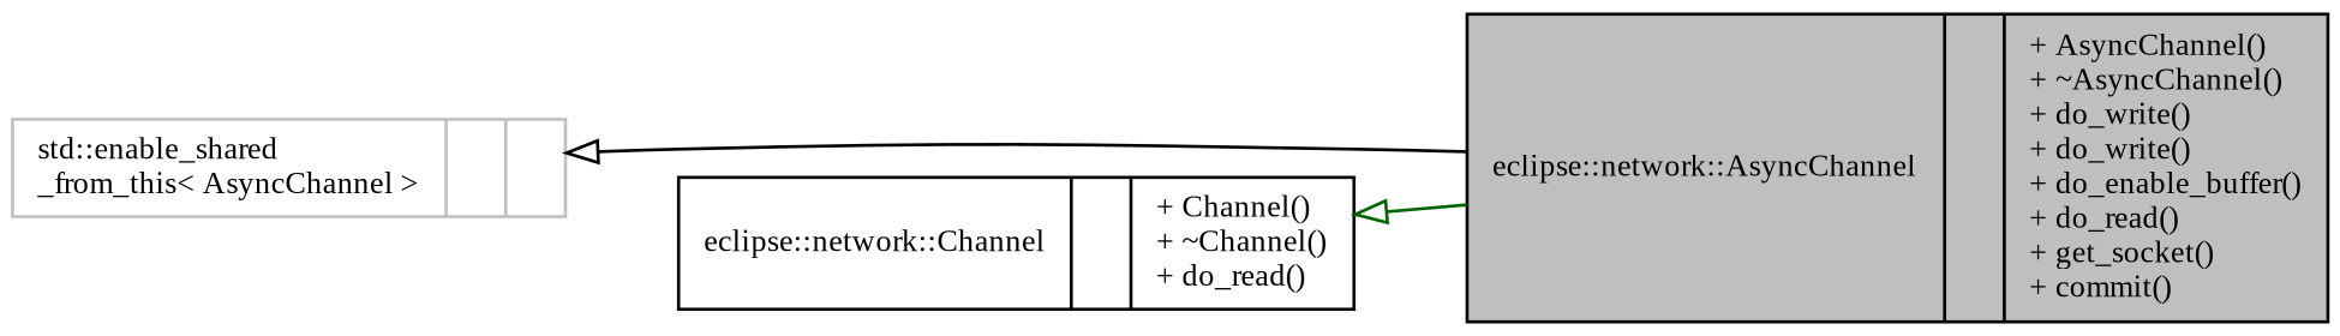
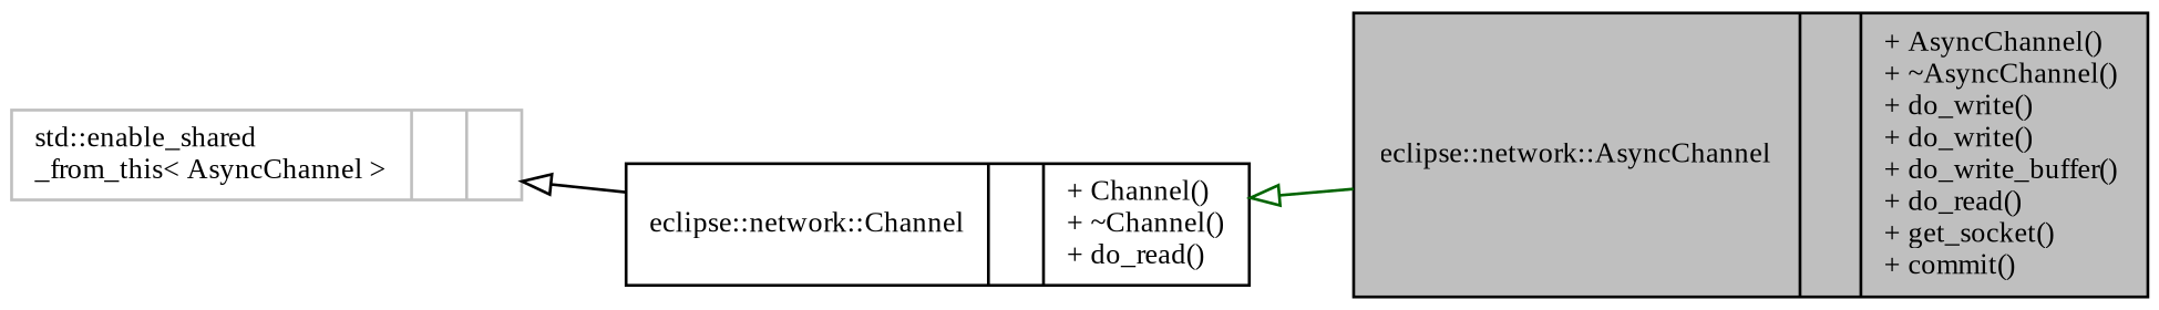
  digraph {
    fontname="Liberation Serif"
    rankdir=LR
    node [color=black fillcolor=white fontname="Liberation Serif" fontsize=10 shape=record style=filled]
    edge [arrowtail=onormal dir=back fontname="Liberation Serif" fontsize=10 labelfontname=Helvetica labelfontsize=10 style=solid]
-   n1 [fillcolor=grey75 fontcolor=black height=0.2 label="{eclipse::network::AsyncChannel\n||+ AsyncChannel()\l+ ~AsyncChannel()\l+ do_write()\l+ do_write()\l+ do_enable_buffer()\l+ do_read()\l+ get_socket()\l+ commit()\l}" width=0.4]
+   n1 [fillcolor=grey75 fontcolor=black height=0.2 label="{eclipse::network::AsyncChannel\n||+ AsyncChannel()\l+ ~AsyncChannel()\l+ do_write()\l+ do_write()\l+ do_write_buffer()\l+ do_read()\l+ get_socket()\l+ commit()\l}" width=0.4]
    n2 [height=0.2 label="{eclipse::network::Channel\n||+ Channel()\l+ ~Channel()\l+ do_read()\l}" width=0.4]
    n3 [color=grey75 height=0.2 label="{std::enable_shared\l_from_this\< AsyncChannel \>\n||}" width=0.4]
    n2 -> n1 [color=darkgreen]
-   n3 -> n1 [color=black]
+   n3 -> n2 [color=black]
  }
